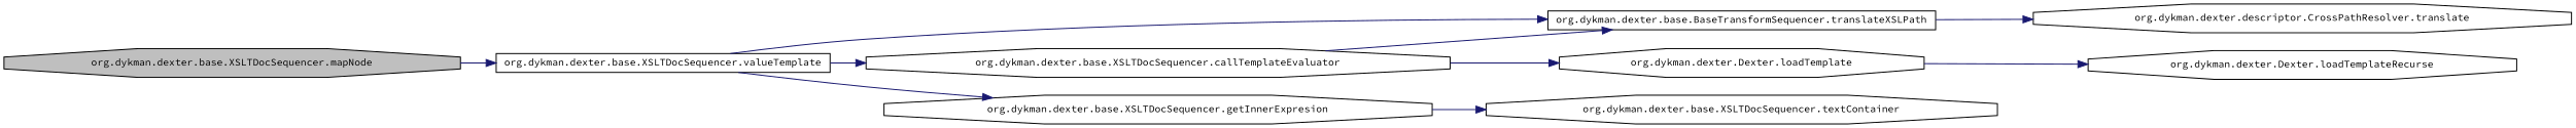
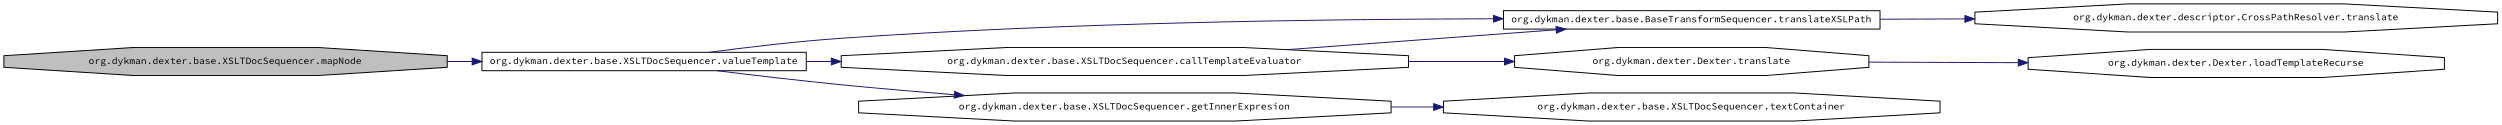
  digraph {
    fontname="Source Code Pro"
    rankdir=LR
    node [color=black fontname="Source Code Pro" fontsize=10 shape=octagon]
    edge [color=midnightblue fontname="Source Code Pro" fontsize=10 labelfontname=FreeSans labelfontsize=10 style=solid]
    n1 [fillcolor=grey75 fontcolor=black height=0.2 label="org.dykman.dexter.base.XSLTDocSequencer.mapNode" style=filled width=0.4]
    n2 [height=0.2 label="org.dykman.dexter.base.XSLTDocSequencer.valueTemplate" shape=box width=0.4]
    n3 [height=0.2 label="org.dykman.dexter.base.XSLTDocSequencer.callTemplateEvaluator" width=0.4]
    n4 [height=0.2 label="org.dykman.dexter.base.BaseTransformSequencer.translateXSLPath" shape=box width=0.4]
    n5 [height=0.2 label="org.dykman.dexter.base.XSLTDocSequencer.getInnerExpresion" width=0.4]
-   n6 [height=0.2 label="org.dykman.dexter.Dexter.loadTemplate" width=0.4]
+   n6 [height=0.2 label="org.dykman.dexter.Dexter.translate" width=0.4]
    n7 [height=0.2 label="org.dykman.dexter.descriptor.CrossPathResolver.translate" width=0.4]
    n8 [height=0.2 label="org.dykman.dexter.base.XSLTDocSequencer.textContainer" width=0.4]
    n9 [height=0.2 label="org.dykman.dexter.Dexter.loadTemplateRecurse" width=0.4]
    n1 -> n2
    n2 -> n3
    n2 -> n4
    n2 -> n5
    n3 -> n4
    n3 -> n6
    n4 -> n7
    n5 -> n8
    n6 -> n9
  }
